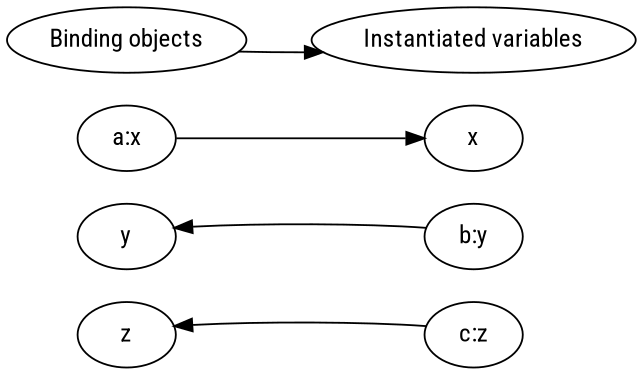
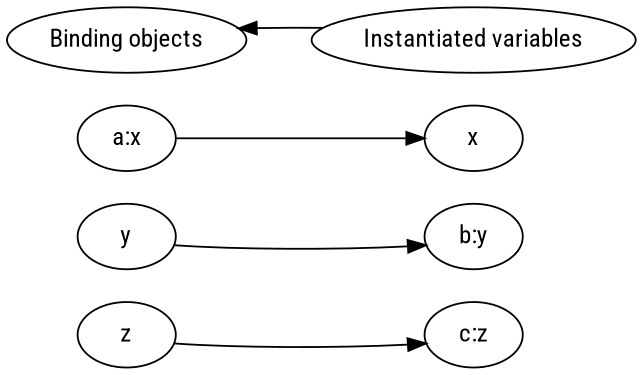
  digraph {
    fontname="Roboto Condensed"
    rankdir=LR
    node [fontname="Roboto Condensed"]
    edge [fontname="Roboto Condensed"]
    z
    "c:z"
    y
    "b:y"
    "a:x"
    x
    n7 [label="Binding objects"]
    n8 [label="Instantiated variables"]
-   "c:z" -> z
-   "b:y" -> y
+   z -> "c:z"
+   y -> "b:y"
    "a:x" -> x
-   n7 -> n8
+   n8 -> n7
  }
